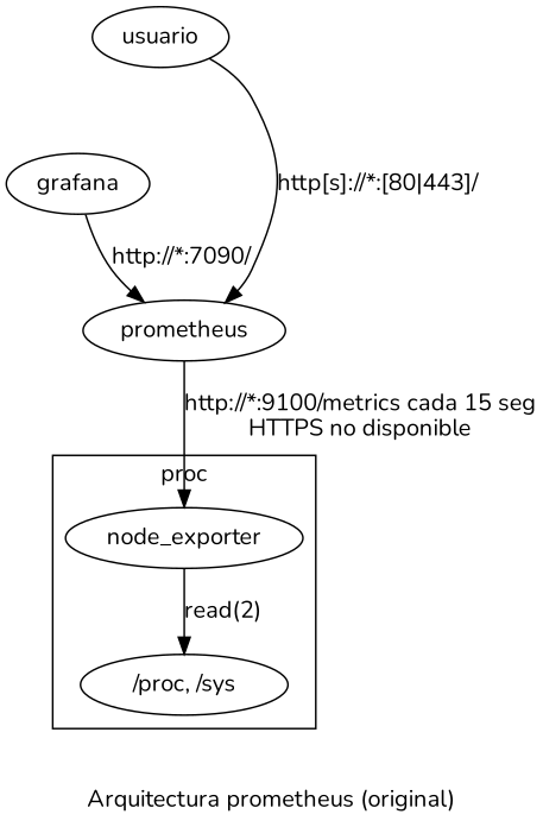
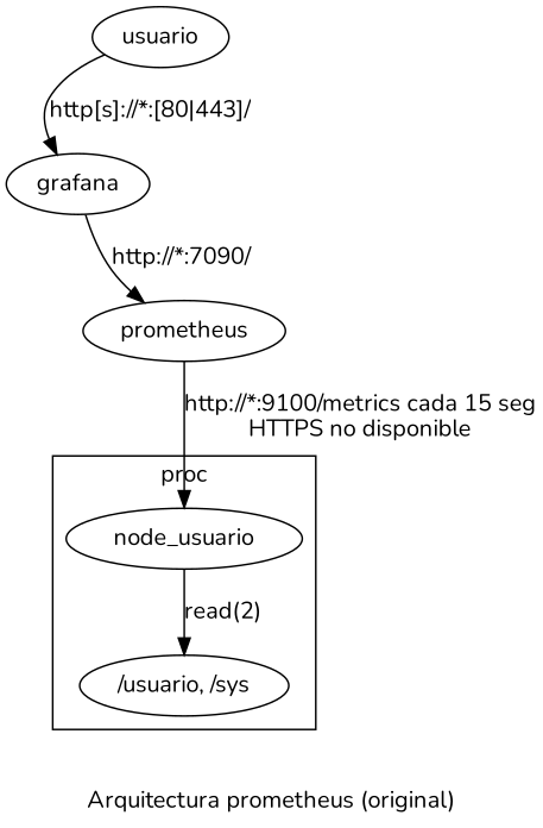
  digraph {
    fontname=Nunito
    label="Arquitectura prometheus (original)"
    node [fontname=Nunito]
    edge [fontname=Nunito]
-   n1 [label="/proc, /sys"]
-   node_exporter
+   n1 [label="/usuario, /sys"]
+   node_exporter [label=node_usuario]
    usuario
    grafana
    prometheus
    subgraph cluster_1 {
      label=proc
      n1
      node_exporter
    }
    node_exporter -> n1 [label="read(2)"]
-   usuario -> prometheus [label="http[s]://*:[80|443]/"]
+   usuario -> grafana [label="http[s]://*:[80|443]/"]
    grafana -> prometheus [label="http://*:7090/"]
    prometheus -> node_exporter [label="http://*:9100/metrics cada 15 seg\nHTTPS no disponible"]
  }
